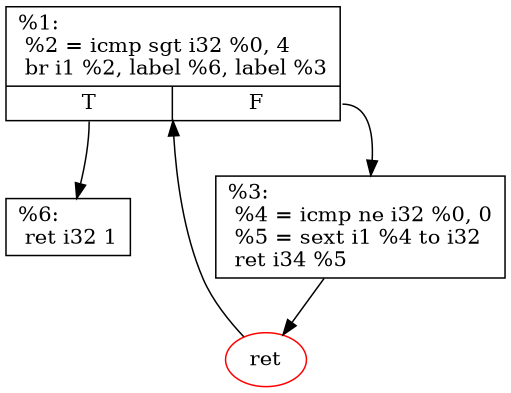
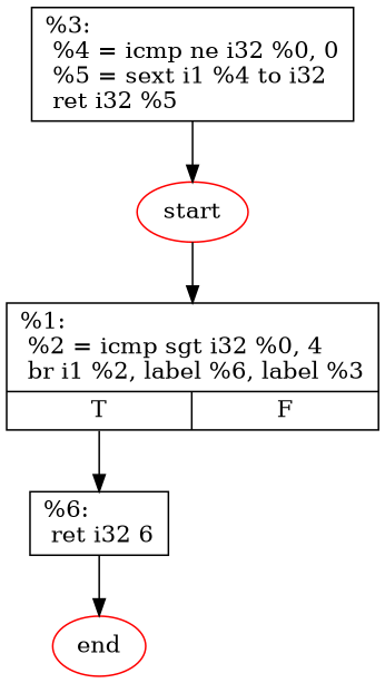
  digraph {
    node [shape=record]
    n1 [label="{%1:\l %2 = icmp sgt i32 %0, 4\l br i1 %2, label %6, label %3\l|{<s0>T|<s1>F}}"]
-   n2 [label="{%3:\l %4 = icmp ne i32 %0, 0\l %5 = sext i1 %4 to i32\l ret i34 %5\l}"]
-   n3 [label="{%6:\l ret i32 1\l}"]
-   n4 [color=red label=ret shape=ellipse]
-   n1 -> n2 [tailport=s1]
+   n2 [label="{%3:\l %4 = icmp ne i32 %0, 0\l %5 = sext i1 %4 to i32\l ret i32 %5\l}"]
+   n3 [label="{%6:\l ret i32 6\l}"]
+   n4 [color=red label=start shape=ellipse]
+   n5 [color=red label=end shape=ellipse]
    n1 -> n3 [tailport=s0]
    n2 -> n4
+   n3 -> n5
    n4 -> n1
  }
